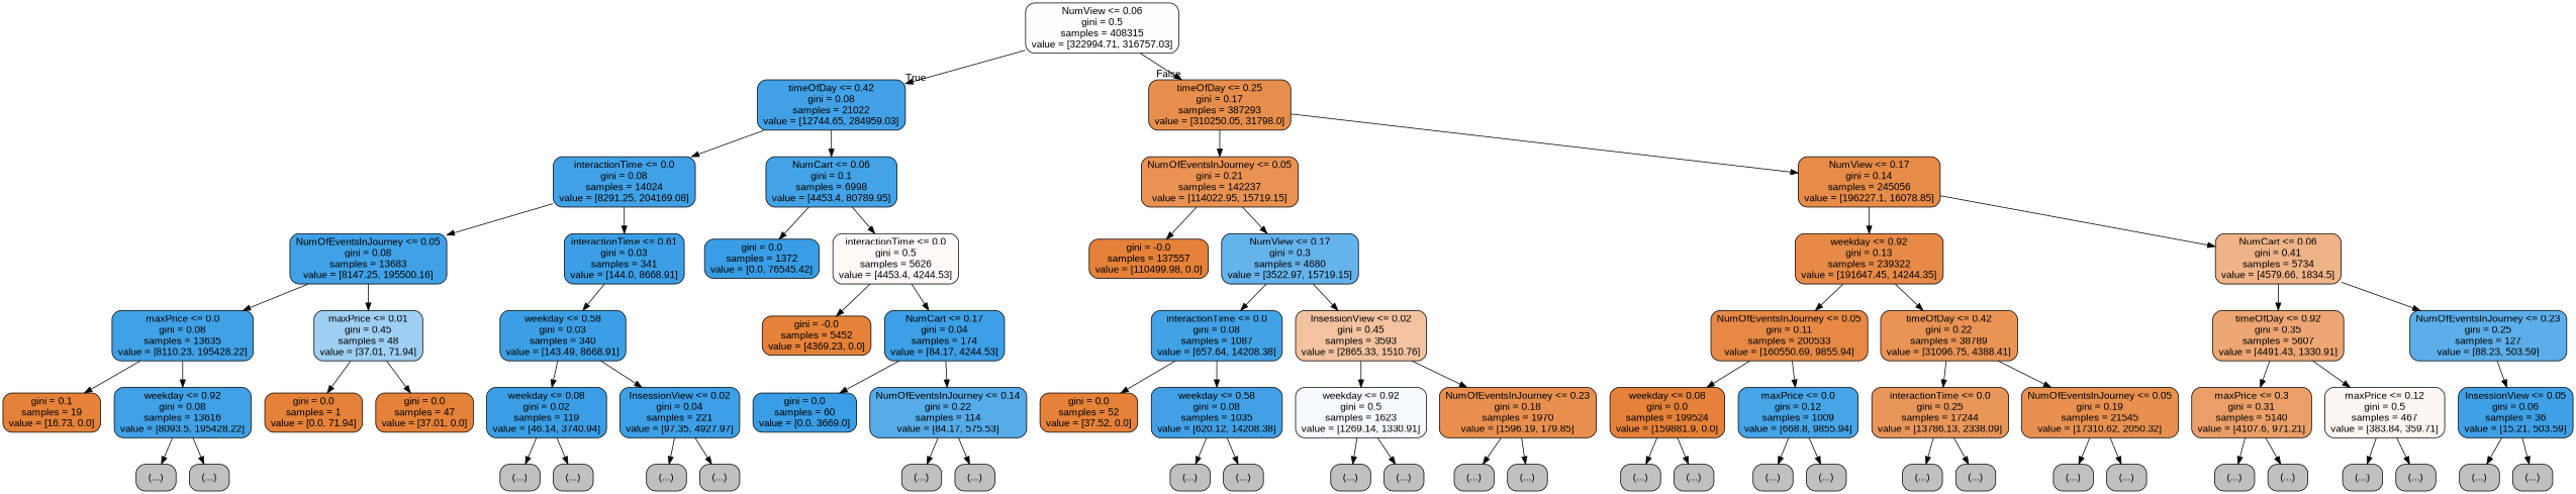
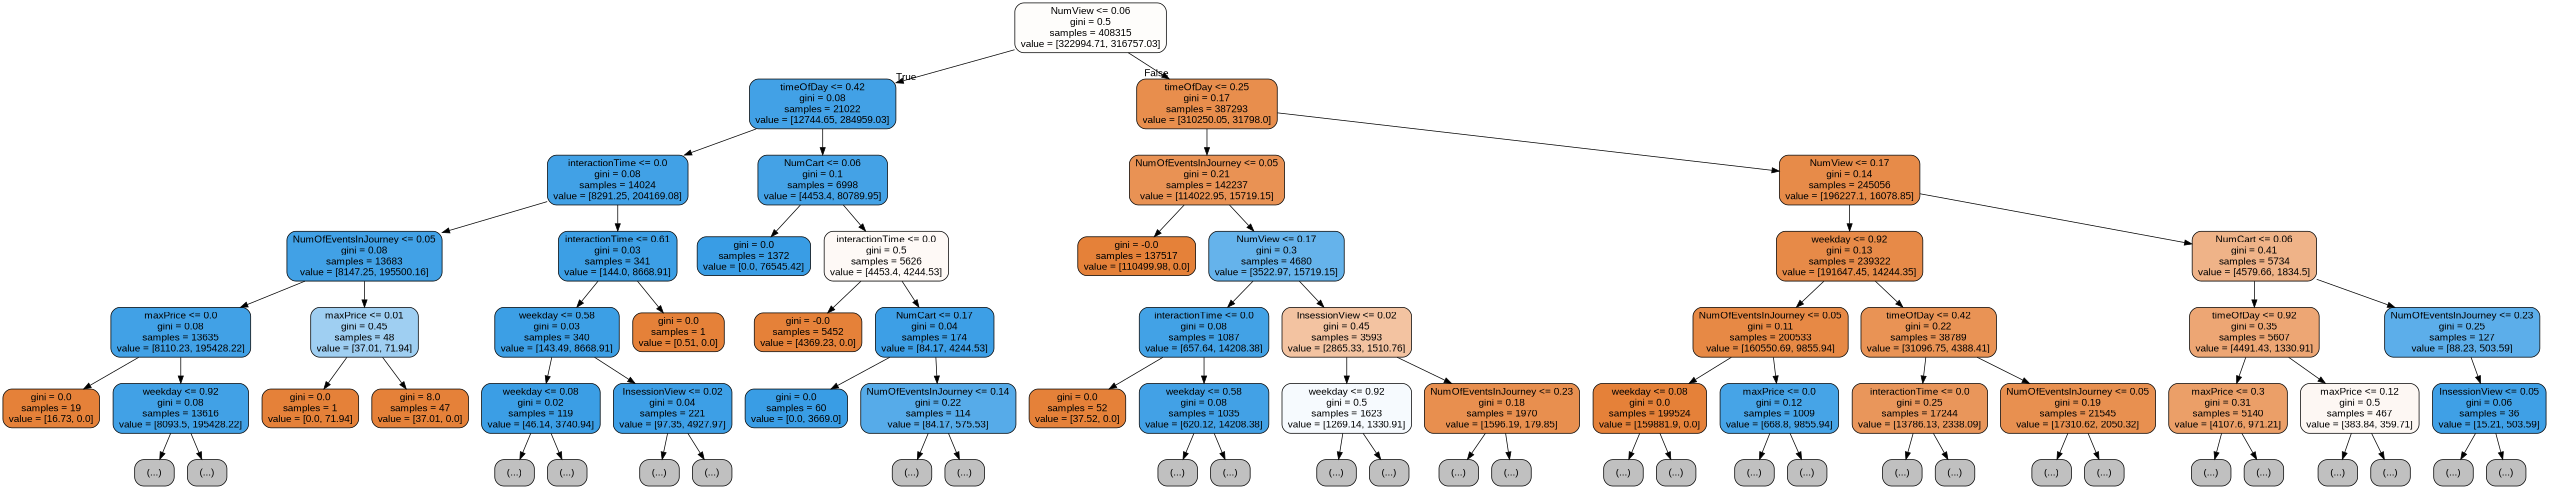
  digraph {
    fontname="Liberation Sans"
    node [color=black fillcolor="#C0C0C0" fontname="Liberation Sans" shape=box style="filled, rounded"]
    edge [fontname="Liberation Sans"]
    n1 [fillcolor="#fefdfb" label="NumView <= 0.06\ngini = 0.5\nsamples = 408315\nvalue = [322994.71, 316757.03]"]
    n2 [fillcolor="#42a1e6" label="timeOfDay <= 0.42\ngini = 0.08\nsamples = 21022\nvalue = [12744.65, 284959.03]"]
    n3 [fillcolor="#e88e4d" label="timeOfDay <= 0.25\ngini = 0.17\nsamples = 387293\nvalue = [310250.05, 31798.0]"]
    n4 [fillcolor="#41a1e6" label="interactionTime <= 0.0\ngini = 0.08\nsamples = 14024\nvalue = [8291.25, 204169.08]"]
    n5 [fillcolor="#44a2e6" label="NumCart <= 0.06\ngini = 0.1\nsamples = 6998\nvalue = [4453.4, 80789.95]"]
    n6 [fillcolor="#e99254" label="NumOfEventsInJourney <= 0.05\ngini = 0.21\nsamples = 142237\nvalue = [114022.95, 15719.15]"]
    n7 [fillcolor="#e78b49" label="NumView <= 0.17\ngini = 0.14\nsamples = 245056\nvalue = [196227.1, 16078.85]"]
    n8 [fillcolor="#41a1e6" label="NumOfEventsInJourney <= 0.05\ngini = 0.08\nsamples = 13683\nvalue = [8147.25, 195500.16]"]
    n9 [fillcolor="#3c9fe5" label="interactionTime <= 0.61\ngini = 0.03\nsamples = 341\nvalue = [144.0, 8668.91]"]
    n10 [fillcolor="#399de5" label="gini = 0.0\nsamples = 1372\nvalue = [0.0, 76545.42]"]
    n11 [fillcolor="#fef9f6" label="interactionTime <= 0.0\ngini = 0.5\nsamples = 5626\nvalue = [4453.4, 4244.53]"]
    n12 [fillcolor="#41a1e6" label="maxPrice <= 0.0\ngini = 0.08\nsamples = 13635\nvalue = [8110.23, 195428.22]"]
    n13 [fillcolor="#9fcff2" label="maxPrice <= 0.01\ngini = 0.45\nsamples = 48\nvalue = [37.01, 71.94]"]
    n14 [fillcolor="#3c9fe5" label="weekday <= 0.58\ngini = 0.03\nsamples = 340\nvalue = [143.49, 8668.91]"]
-   n16 [fillcolor="#e58139" label="gini = 0.1\nsamples = 19\nvalue = [16.73, 0.0]"]
+   n15 [fillcolor="#e58139" label="gini = 0.0\nsamples = 1\nvalue = [0.51, 0.0]"]
+   n16 [fillcolor="#e58139" label="gini = 0.0\nsamples = 19\nvalue = [16.73, 0.0]"]
    n17 [fillcolor="#41a1e6" label="weekday <= 0.92\ngini = 0.08\nsamples = 13616\nvalue = [8093.5, 195428.22]"]
    n18 [fillcolor="#e58139" label="gini = 0.0\nsamples = 1\nvalue = [0.0, 71.94]"]
-   n19 [fillcolor="#e58139" label="gini = 0.0\nsamples = 47\nvalue = [37.01, 0.0]"]
+   n19 [fillcolor="#e58139" label="gini = 8.0\nsamples = 47\nvalue = [37.01, 0.0]"]
    n20 [label="(...)"]
    n21 [label="(...)"]
    n22 [fillcolor="#3b9ee5" label="weekday <= 0.08\ngini = 0.02\nsamples = 119\nvalue = [46.14, 3740.94]"]
    n23 [fillcolor="#3d9fe6" label="InsessionView <= 0.02\ngini = 0.04\nsamples = 221\nvalue = [97.35, 4927.97]"]
    n24 [label="(...)"]
    n25 [label="(...)"]
    n26 [label="(...)"]
    n27 [label="(...)"]
    n28 [fillcolor="#e58139" label="gini = -0.0\nsamples = 5452\nvalue = [4369.23, 0.0]"]
    n29 [fillcolor="#3d9fe6" label="NumCart <= 0.17\ngini = 0.04\nsamples = 174\nvalue = [84.17, 4244.53]"]
    n30 [fillcolor="#399de5" label="gini = 0.0\nsamples = 60\nvalue = [0.0, 3669.0]"]
    n31 [fillcolor="#56abe9" label="NumOfEventsInJourney <= 0.14\ngini = 0.22\nsamples = 114\nvalue = [84.17, 575.53]"]
    n32 [label="(...)"]
    n33 [label="(...)"]
-   n34 [fillcolor="#e58139" label="gini = -0.0\nsamples = 137557\nvalue = [110499.98, 0.0]"]
+   n34 [fillcolor="#e58139" label="gini = -0.0\nsamples = 137517\nvalue = [110499.98, 0.0]"]
    n35 [fillcolor="#65b3eb" label="NumView <= 0.17\ngini = 0.3\nsamples = 4680\nvalue = [3522.97, 15719.15]"]
    n36 [fillcolor="#e78a48" label="weekday <= 0.92\ngini = 0.13\nsamples = 239322\nvalue = [191647.45, 14244.35]"]
    n37 [fillcolor="#efb388" label="NumCart <= 0.06\ngini = 0.41\nsamples = 5734\nvalue = [4579.66, 1834.5]"]
    n38 [fillcolor="#42a2e6" label="interactionTime <= 0.0\ngini = 0.08\nsamples = 1087\nvalue = [657.64, 14208.38]"]
    n39 [fillcolor="#f3c3a1" label="InsessionView <= 0.02\ngini = 0.45\nsamples = 3593\nvalue = [2865.33, 1510.76]"]
    n40 [fillcolor="#e58139" label="gini = 0.0\nsamples = 52\nvalue = [37.52, 0.0]"]
    n41 [fillcolor="#42a1e6" label="weekday <= 0.58\ngini = 0.08\nsamples = 1035\nvalue = [620.12, 14208.38]"]
    n42 [fillcolor="#f6fafe" label="weekday <= 0.92\ngini = 0.5\nsamples = 1623\nvalue = [1269.14, 1330.91]"]
    n43 [fillcolor="#e88f4f" label="NumOfEventsInJourney <= 0.23\ngini = 0.18\nsamples = 1970\nvalue = [1596.19, 179.85]"]
    n44 [label="(...)"]
    n45 [label="(...)"]
    n46 [label="(...)"]
    n47 [label="(...)"]
    n48 [label="(...)"]
    n49 [label="(...)"]
    n50 [fillcolor="#e78945" label="NumOfEventsInJourney <= 0.05\ngini = 0.11\nsamples = 200533\nvalue = [160550.69, 9855.94]"]
    n51 [fillcolor="#e99355" label="timeOfDay <= 0.42\ngini = 0.22\nsamples = 38789\nvalue = [31096.75, 4388.41]"]
    n52 [fillcolor="#eda674" label="timeOfDay <= 0.92\ngini = 0.35\nsamples = 5607\nvalue = [4491.43, 1330.91]"]
    n53 [fillcolor="#5caeea" label="NumOfEventsInJourney <= 0.23\ngini = 0.25\nsamples = 127\nvalue = [88.23, 503.59]"]
    n54 [fillcolor="#e58139" label="weekday <= 0.08\ngini = 0.0\nsamples = 199524\nvalue = [159881.9, 0.0]"]
    n55 [fillcolor="#46a4e7" label="maxPrice <= 0.0\ngini = 0.12\nsamples = 1009\nvalue = [668.8, 9855.94]"]
    n56 [fillcolor="#e9965b" label="interactionTime <= 0.0\ngini = 0.25\nsamples = 17244\nvalue = [13786.13, 2338.09]"]
    n57 [fillcolor="#e89050" label="NumOfEventsInJourney <= 0.05\ngini = 0.19\nsamples = 21545\nvalue = [17310.62, 2050.32]"]
    n58 [label="(...)"]
    n59 [label="(...)"]
    n60 [label="(...)"]
    n61 [label="(...)"]
    n62 [label="(...)"]
    n63 [label="(...)"]
    n64 [label="(...)"]
    n65 [label="(...)"]
    n66 [fillcolor="#eb9f68" label="maxPrice <= 0.3\ngini = 0.31\nsamples = 5140\nvalue = [4107.6, 971.21]"]
    n67 [fillcolor="#fdf7f3" label="maxPrice <= 0.12\ngini = 0.5\nsamples = 467\nvalue = [383.84, 359.71]"]
    n68 [fillcolor="#3fa0e6" label="InsessionView <= 0.05\ngini = 0.06\nsamples = 36\nvalue = [15.21, 503.59]"]
    n69 [label="(...)"]
    n70 [label="(...)"]
    n71 [label="(...)"]
    n72 [label="(...)"]
    n73 [label="(...)"]
    n74 [label="(...)"]
    n1 -> n2 [headlabel=True labelangle=45 labeldistance=2.5]
    n1 -> n3 [headlabel=False labelangle=-45 labeldistance=2.5]
    n2 -> n4
    n2 -> n5
    n3 -> n6
    n3 -> n7
    n4 -> n8
    n4 -> n9
    n5 -> n10
    n5 -> n11
    n6 -> n34
    n6 -> n35
    n7 -> n36
    n7 -> n37
    n8 -> n12
    n8 -> n13
    n9 -> n14
+   n9 -> n15
    n11 -> n28
    n11 -> n29
    n12 -> n16
    n12 -> n17
    n13 -> n18
    n13 -> n19
    n14 -> n22
    n14 -> n23
    n17 -> n20
    n17 -> n21
    n22 -> n24
    n22 -> n25
    n23 -> n26
    n23 -> n27
    n29 -> n30
    n29 -> n31
    n31 -> n32
    n31 -> n33
    n35 -> n38
    n35 -> n39
    n36 -> n50
    n36 -> n51
    n37 -> n52
    n37 -> n53
    n38 -> n40
    n38 -> n41
    n39 -> n42
    n39 -> n43
    n41 -> n44
    n41 -> n45
    n42 -> n46
    n42 -> n47
    n43 -> n48
    n43 -> n49
    n50 -> n54
    n50 -> n55
    n51 -> n56
    n51 -> n57
    n52 -> n66
    n52 -> n67
    n53 -> n68
    n54 -> n58
    n54 -> n59
    n55 -> n60
    n55 -> n61
    n56 -> n62
    n56 -> n63
    n57 -> n64
    n57 -> n65
    n66 -> n69
    n66 -> n70
    n67 -> n71
    n67 -> n72
    n68 -> n73
    n68 -> n74
  }
